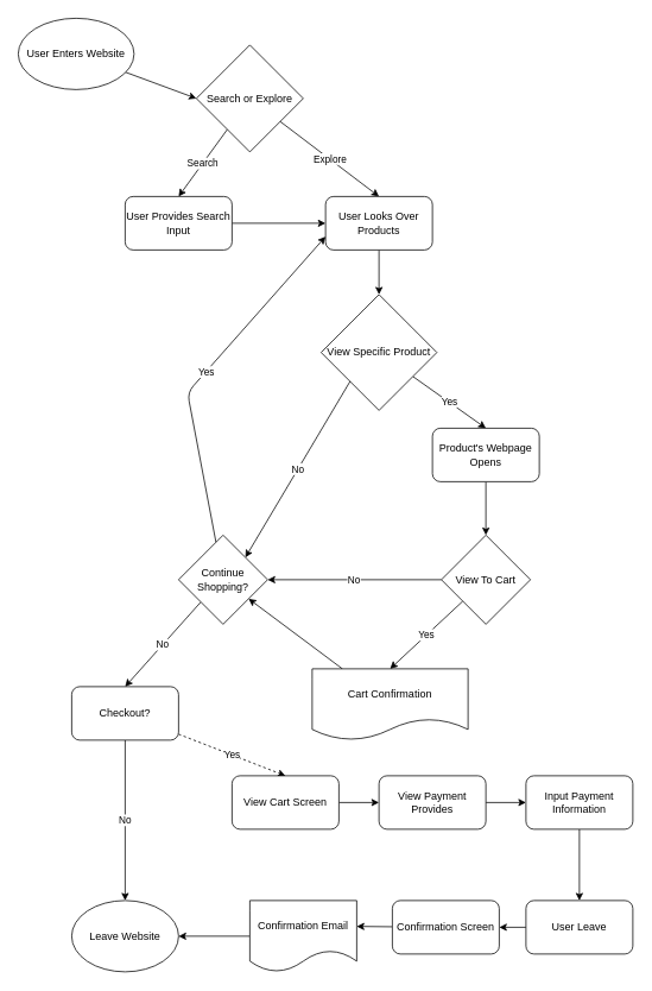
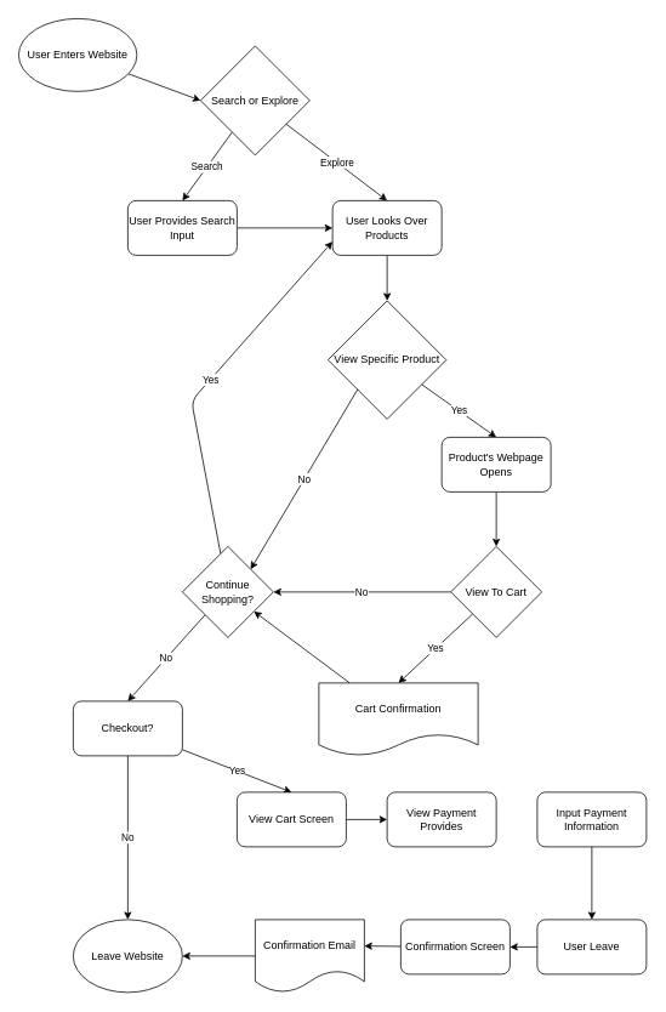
  <mxCell id="0" />
  <mxCell id="1" parent="0" />
  <mxCell id="2" style="edgeStyle=none;html=1;entryX=0;entryY=0.5;entryDx=0;entryDy=0;" edge="1" parent="1" source="3" target="6"><mxGeometry relative="1" as="geometry" /></mxCell>
  <mxCell id="3" value="User Enters Website" style="ellipse;whiteSpace=wrap;html=1;" vertex="1" parent="1"><mxGeometry x="20" y="20" width="130" height="80" as="geometry" /></mxCell>
  <mxCell id="4" value="Search" style="edgeStyle=none;html=1;entryX=0.5;entryY=0;entryDx=0;entryDy=0;" edge="1" parent="1" source="6" target="10"><mxGeometry relative="1" as="geometry" /></mxCell>
  <mxCell id="5" value="Explore" style="edgeStyle=none;html=1;entryX=0.5;entryY=0;entryDx=0;entryDy=0;" edge="1" parent="1" source="6" target="8"><mxGeometry relative="1" as="geometry" /></mxCell>
  <mxCell id="6" value="Search or Explore" style="rhombus;whiteSpace=wrap;html=1;" vertex="1" parent="1"><mxGeometry x="220" y="50" width="120" height="120" as="geometry" /></mxCell>
  <mxCell id="7" style="edgeStyle=none;html=1;entryX=0.5;entryY=0;entryDx=0;entryDy=0;" edge="1" parent="1" source="8" target="13"><mxGeometry relative="1" as="geometry" /></mxCell>
  <mxCell id="8" value="User Looks Over Products" style="rounded=1;whiteSpace=wrap;html=1;" vertex="1" parent="1"><mxGeometry x="365" y="220" width="120" height="60" as="geometry" /></mxCell>
  <mxCell id="9" style="edgeStyle=none;html=1;" edge="1" parent="1" source="10" target="8"><mxGeometry relative="1" as="geometry" /></mxCell>
  <mxCell id="10" value="User Provides Search Input" style="rounded=1;whiteSpace=wrap;html=1;" vertex="1" parent="1"><mxGeometry x="140" y="220" width="120" height="60" as="geometry" /></mxCell>
  <mxCell id="11" value="No" style="edgeStyle=none;html=1;exitX=0;exitY=1;exitDx=0;exitDy=0;entryX=1;entryY=0;entryDx=0;entryDy=0;" edge="1" parent="1" source="13" target="21"><mxGeometry relative="1" as="geometry" /></mxCell>
  <mxCell id="12" value="Yes" style="edgeStyle=none;html=1;entryX=0.5;entryY=0;entryDx=0;entryDy=0;" edge="1" parent="1" source="13" target="15"><mxGeometry relative="1" as="geometry" /></mxCell>
  <mxCell id="13" value="View Specific Product" style="rhombus;whiteSpace=wrap;html=1;" vertex="1" parent="1"><mxGeometry x="360" y="330" width="130" height="130" as="geometry" /></mxCell>
  <mxCell id="14" style="edgeStyle=none;html=1;exitX=0.5;exitY=1;exitDx=0;exitDy=0;entryX=0.5;entryY=0;entryDx=0;entryDy=0;" edge="1" parent="1" source="15" target="18"><mxGeometry relative="1" as="geometry" /></mxCell>
  <mxCell id="15" value="Product's Webpage Opens" style="rounded=1;whiteSpace=wrap;html=1;" vertex="1" parent="1"><mxGeometry x="485" y="480" width="120" height="60" as="geometry" /></mxCell>
  <mxCell id="16" value="No" style="edgeStyle=none;html=1;entryX=1;entryY=0.5;entryDx=0;entryDy=0;" edge="1" parent="1" source="18" target="21"><mxGeometry relative="1" as="geometry" /></mxCell>
  <mxCell id="17" value="Yes" style="edgeStyle=none;html=1;entryX=0.5;entryY=0;entryDx=0;entryDy=0;" edge="1" parent="1" source="18" target="23"><mxGeometry relative="1" as="geometry" /></mxCell>
  <mxCell id="18" value="View To Cart" style="rhombus;whiteSpace=wrap;html=1;" vertex="1" parent="1"><mxGeometry x="495" y="600" width="100" height="100" as="geometry" /></mxCell>
  <mxCell id="19" value="Yes" style="edgeStyle=none;html=1;entryX=0;entryY=0.75;entryDx=0;entryDy=0;" edge="1" parent="1" source="21" target="8"><mxGeometry relative="1" as="geometry"><Array as="points"><mxPoint x="210" y="440" /></Array></mxGeometry></mxCell>
  <mxCell id="20" value="No" style="edgeStyle=none;html=1;exitX=0;exitY=1;exitDx=0;exitDy=0;entryX=0.5;entryY=0;entryDx=0;entryDy=0;" edge="1" parent="1" source="21" target="26"><mxGeometry relative="1" as="geometry" /></mxCell>
  <mxCell id="21" value="Continue Shopping?" style="rhombus;whiteSpace=wrap;html=1;" vertex="1" parent="1"><mxGeometry x="200" y="600" width="100" height="100" as="geometry" /></mxCell>
  <mxCell id="22" style="edgeStyle=none;html=1;" edge="1" parent="1" source="23" target="21"><mxGeometry relative="1" as="geometry" /></mxCell>
  <mxCell id="23" value="Cart Confirmation" style="shape=document;whiteSpace=wrap;html=1;boundedLbl=1;" vertex="1" parent="1"><mxGeometry x="350" y="750" width="175" height="80" as="geometry" /></mxCell>
  <mxCell id="24" value="No" style="edgeStyle=none;html=1;exitX=0.5;exitY=1;exitDx=0;exitDy=0;entryX=0.5;entryY=0;entryDx=0;entryDy=0;" edge="1" parent="1" source="26" target="27"><mxGeometry relative="1" as="geometry" /></mxCell>
- <mxCell id="25" value="Yes" style="edgeStyle=none;html=1;entryX=0.5;entryY=0;entryDx=0;entryDy=0;dashed=1;" edge="1" parent="1" source="26" target="29"><mxGeometry relative="1" as="geometry" /></mxCell>
+ <mxCell id="25" value="Yes" style="edgeStyle=none;html=1;entryX=0.5;entryY=0;entryDx=0;entryDy=0;" edge="1" parent="1" source="26" target="29"><mxGeometry relative="1" as="geometry" /></mxCell>
  <mxCell id="26" value="Checkout?" style="rounded=1;whiteSpace=wrap;html=1;" vertex="1" parent="1"><mxGeometry x="80" y="770" width="120" height="60" as="geometry" /></mxCell>
  <mxCell id="27" value="Leave Website" style="ellipse;whiteSpace=wrap;html=1;" vertex="1" parent="1"><mxGeometry x="80" y="1010" width="120" height="80" as="geometry" /></mxCell>
  <mxCell id="28" value="" style="edgeStyle=none;html=1;" edge="1" parent="1" source="29" target="31"><mxGeometry relative="1" as="geometry" /></mxCell>
  <mxCell id="29" value="View Cart Screen" style="rounded=1;whiteSpace=wrap;html=1;" vertex="1" parent="1"><mxGeometry x="260" y="870" width="120" height="60" as="geometry" /></mxCell>
- <mxCell id="30" style="edgeStyle=none;html=1;entryX=0;entryY=0.5;entryDx=0;entryDy=0;" edge="1" parent="1" source="31" target="33"><mxGeometry relative="1" as="geometry" /></mxCell>
  <mxCell id="31" value="View Payment Provides" style="rounded=1;whiteSpace=wrap;html=1;" vertex="1" parent="1"><mxGeometry x="425" y="870" width="120" height="60" as="geometry" /></mxCell>
  <mxCell id="32" style="edgeStyle=none;html=1;" edge="1" parent="1" source="33" target="35"><mxGeometry relative="1" as="geometry" /></mxCell>
  <mxCell id="33" value="Input Payment Information" style="rounded=1;whiteSpace=wrap;html=1;" vertex="1" parent="1"><mxGeometry x="590" y="870" width="120" height="60" as="geometry" /></mxCell>
  <mxCell id="34" style="edgeStyle=none;html=1;" edge="1" parent="1" source="35" target="39"><mxGeometry relative="1" as="geometry" /></mxCell>
  <mxCell id="35" value="User Leave" style="rounded=1;whiteSpace=wrap;html=1;" vertex="1" parent="1"><mxGeometry x="590" y="1010" width="120" height="60" as="geometry" /></mxCell>
  <mxCell id="36" style="edgeStyle=none;html=1;entryX=1;entryY=0.5;entryDx=0;entryDy=0;" edge="1" parent="1" source="37" target="27"><mxGeometry relative="1" as="geometry" /></mxCell>
  <mxCell id="37" value="Confirmation Email" style="shape=document;whiteSpace=wrap;html=1;boundedLbl=1;" vertex="1" parent="1"><mxGeometry x="280" y="1010" width="120" height="80" as="geometry" /></mxCell>
  <mxCell id="38" style="edgeStyle=none;html=1;entryX=1;entryY=0.363;entryDx=0;entryDy=0;entryPerimeter=0;" edge="1" parent="1" source="39" target="37"><mxGeometry relative="1" as="geometry" /></mxCell>
  <mxCell id="39" value="Confirmation Screen" style="rounded=1;whiteSpace=wrap;html=1;" vertex="1" parent="1"><mxGeometry x="440" y="1010" width="120" height="60" as="geometry" /></mxCell>
